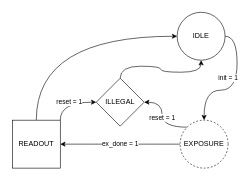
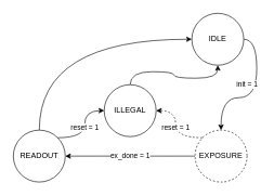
  <mxCell id="0" />
  <mxCell id="1" parent="0" />
  <mxCell id="2" value="init = 1" style="edgeStyle=orthogonalEdgeStyle;curved=1;rounded=0;orthogonalLoop=1;jettySize=auto;html=1;exitX=1;exitY=0.5;exitDx=0;exitDy=0;strokeColor=#000000;" edge="1" parent="1" source="3" target="6"><mxGeometry x="0.167" y="-20" relative="1" as="geometry"><mxPoint as="offset" /></mxGeometry></mxCell>
  <mxCell id="3" value="IDLE" style="ellipse;whiteSpace=wrap;html=1;aspect=fixed;" vertex="1" parent="1"><mxGeometry x="295" y="20" width="80" height="80" as="geometry" /></mxCell>
  <mxCell id="4" value="ex_done = 1" style="edgeStyle=orthogonalEdgeStyle;curved=1;rounded=0;orthogonalLoop=1;jettySize=auto;html=1;exitX=0;exitY=0.5;exitDx=0;exitDy=0;entryX=1;entryY=0.5;entryDx=0;entryDy=0;strokeColor=#000000;" edge="1" parent="1" source="6" target="9"><mxGeometry relative="1" as="geometry"><mxPoint as="offset" /></mxGeometry></mxCell>
- <mxCell id="5" value="reset = 1" style="edgeStyle=orthogonalEdgeStyle;curved=1;rounded=0;orthogonalLoop=1;jettySize=auto;html=1;exitX=0;exitY=0;exitDx=0;exitDy=0;entryX=1;entryY=0.5;entryDx=0;entryDy=0;strokeColor=#000000;" edge="1" parent="1" source="6" target="11"><mxGeometry relative="1" as="geometry" /></mxCell>
+ <mxCell id="5" value="reset = 1" style="edgeStyle=orthogonalEdgeStyle;curved=1;rounded=0;orthogonalLoop=1;jettySize=auto;html=1;exitX=0;exitY=0;exitDx=0;exitDy=0;entryX=1;entryY=0.5;entryDx=0;entryDy=0;strokeColor=#000000;dashed=1;" edge="1" parent="1" source="6" target="11"><mxGeometry relative="1" as="geometry" /></mxCell>
  <mxCell id="6" value="EXPOSURE" style="ellipse;whiteSpace=wrap;html=1;aspect=fixed;dashed=1;" vertex="1" parent="1"><mxGeometry x="300" y="200" width="80" height="80" as="geometry" /></mxCell>
  <mxCell id="7" value="" style="edgeStyle=orthogonalEdgeStyle;curved=1;rounded=0;orthogonalLoop=1;jettySize=auto;html=1;exitX=0.5;exitY=0;exitDx=0;exitDy=0;entryX=0;entryY=0.5;entryDx=0;entryDy=0;strokeColor=#000000;" edge="1" parent="1" source="9" target="3"><mxGeometry x="0.059" y="-20" relative="1" as="geometry"><mxPoint x="-20" y="-20" as="offset" /></mxGeometry></mxCell>
  <mxCell id="8" value="reset = 1" style="edgeStyle=orthogonalEdgeStyle;curved=1;rounded=0;orthogonalLoop=1;jettySize=auto;html=1;exitX=1;exitY=0;exitDx=0;exitDy=0;entryX=0;entryY=0.5;entryDx=0;entryDy=0;strokeColor=#000000;" edge="1" parent="1" source="9" target="11"><mxGeometry relative="1" as="geometry" /></mxCell>
- <mxCell id="9" value="READOUT" style="whiteSpace=wrap;html=1;aspect=fixed;rounded=0;" vertex="1" parent="1"><mxGeometry x="20" y="200" width="80" height="80" as="geometry" /></mxCell>
+ <mxCell id="9" value="READOUT" style="ellipse;whiteSpace=wrap;html=1;aspect=fixed;" vertex="1" parent="1"><mxGeometry x="20" y="200" width="80" height="80" as="geometry" /></mxCell>
  <mxCell id="10" style="edgeStyle=orthogonalEdgeStyle;curved=1;rounded=0;orthogonalLoop=1;jettySize=auto;html=1;exitX=0.5;exitY=0;exitDx=0;exitDy=0;entryX=0.5;entryY=1;entryDx=0;entryDy=0;strokeColor=#000000;" edge="1" parent="1" source="11" target="3"><mxGeometry relative="1" as="geometry" /></mxCell>
- <mxCell id="11" value="ILLEGAL" style="rhombus;whiteSpace=wrap;html=1;aspect=fixed;" vertex="1" parent="1"><mxGeometry x="160" y="130" width="80" height="80" as="geometry" /></mxCell>
+ <mxCell id="11" value="ILLEGAL" style="ellipse;whiteSpace=wrap;html=1;aspect=fixed;" vertex="1" parent="1"><mxGeometry x="160" y="130" width="80" height="80" as="geometry" /></mxCell>
